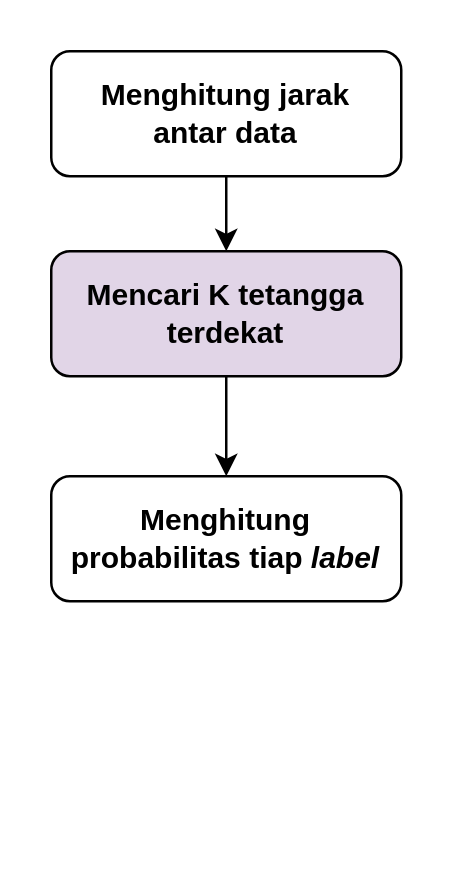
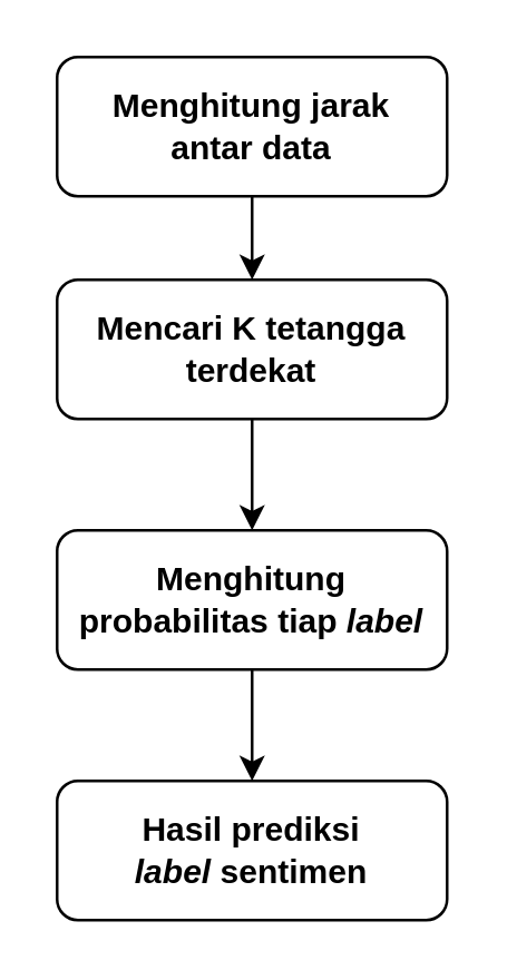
  <mxCell id="0" />
  <mxCell id="1" parent="0" />
  <mxCell id="2" style="edgeStyle=orthogonalEdgeStyle;rounded=0;orthogonalLoop=1;jettySize=auto;html=1;entryX=0.5;entryY=0;entryDx=0;entryDy=0;" parent="1" source="3" edge="1"><mxGeometry relative="1" as="geometry"><mxPoint x="90" y="100" as="targetPoint" /></mxGeometry></mxCell>
  <mxCell id="3" value="&lt;b&gt;Menghitung jarak &lt;br&gt;antar data&lt;br&gt;&lt;/b&gt;" style="rounded=1;whiteSpace=wrap;html=1;" parent="1" vertex="1"><mxGeometry x="20" y="20" width="140" height="50" as="geometry" /></mxCell>
  <mxCell id="4" style="edgeStyle=orthogonalEdgeStyle;rounded=0;orthogonalLoop=1;jettySize=auto;html=1;" edge="1" parent="1" source="5" target="7"><mxGeometry relative="1" as="geometry" /></mxCell>
- <mxCell id="5" value="&lt;b&gt;Mencari K tetangga terdekat&lt;br&gt;&lt;/b&gt;" style="rounded=1;whiteSpace=wrap;html=1;fillColor=#e1d5e7;" parent="1" vertex="1"><mxGeometry x="20" y="100" width="140" height="50" as="geometry" /></mxCell>
+ <mxCell id="5" value="&lt;b&gt;Mencari K tetangga terdekat&lt;br&gt;&lt;/b&gt;" style="rounded=1;whiteSpace=wrap;html=1;" parent="1" vertex="1"><mxGeometry x="20" y="100" width="140" height="50" as="geometry" /></mxCell>
+ <mxCell id="6" style="edgeStyle=orthogonalEdgeStyle;rounded=0;orthogonalLoop=1;jettySize=auto;html=1;entryX=0.5;entryY=0;entryDx=0;entryDy=0;" edge="1" parent="1" source="7" target="8"><mxGeometry relative="1" as="geometry" /></mxCell>
  <mxCell id="7" value="&lt;b&gt;Menghitung probabilitas tiap&amp;nbsp;&lt;i&gt;label&lt;/i&gt;&lt;br&gt;&lt;/b&gt;" style="rounded=1;whiteSpace=wrap;html=1;" parent="1" vertex="1"><mxGeometry x="20" y="190" width="140" height="50" as="geometry" /></mxCell>
+ <mxCell id="8" value="&lt;b&gt;Hasil prediksi &lt;i&gt;label&lt;/i&gt;&amp;nbsp;sentimen&lt;br&gt;&lt;/b&gt;" style="rounded=1;whiteSpace=wrap;html=1;" parent="1" vertex="1"><mxGeometry x="20" y="280" width="140" height="50" as="geometry" /></mxCell>
